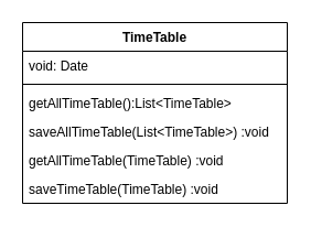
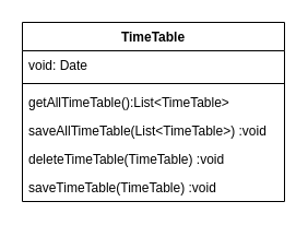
  <mxCell id="0" />
  <mxCell id="1" parent="0" />
  <mxCell id="2" value="TimeTable" style="swimlane;fontStyle=1;align=center;verticalAlign=top;childLayout=stackLayout;horizontal=1;startSize=26;horizontalStack=0;resizeParent=1;resizeParentMax=0;resizeLast=0;collapsible=1;marginBottom=0;" vertex="1" parent="1"><mxGeometry x="20" y="20" width="240" height="164" as="geometry" /></mxCell>
  <mxCell id="3" value="void: Date" style="text;strokeColor=none;fillColor=none;align=left;verticalAlign=top;spacingLeft=4;spacingRight=4;overflow=hidden;rotatable=0;points=[[0,0.5],[1,0.5]];portConstraint=eastwest;" vertex="1" parent="2"><mxGeometry y="26" width="240" height="26" as="geometry" /></mxCell>
  <mxCell id="4" value="" style="line;strokeWidth=1;fillColor=none;align=left;verticalAlign=middle;spacingTop=-1;spacingLeft=3;spacingRight=3;rotatable=0;labelPosition=right;points=[];portConstraint=eastwest;" vertex="1" parent="2"><mxGeometry y="52" width="240" height="8" as="geometry" /></mxCell>
  <mxCell id="5" value="getAllTimeTable():List&lt;TimeTable&gt; " style="text;strokeColor=none;fillColor=none;align=left;verticalAlign=top;spacingLeft=4;spacingRight=4;overflow=hidden;rotatable=0;points=[[0,0.5],[1,0.5]];portConstraint=eastwest;" vertex="1" parent="2"><mxGeometry y="60" width="240" height="26" as="geometry" /></mxCell>
  <mxCell id="6" value="saveAllTimeTable(List&lt;TimeTable&gt;) :void" style="text;strokeColor=none;fillColor=none;align=left;verticalAlign=top;spacingLeft=4;spacingRight=4;overflow=hidden;rotatable=0;points=[[0,0.5],[1,0.5]];portConstraint=eastwest;" vertex="1" parent="2"><mxGeometry y="86" width="240" height="26" as="geometry" /></mxCell>
- <mxCell id="7" value="getAllTimeTable(TimeTable) :void" style="text;strokeColor=none;fillColor=none;align=left;verticalAlign=top;spacingLeft=4;spacingRight=4;overflow=hidden;rotatable=0;points=[[0,0.5],[1,0.5]];portConstraint=eastwest;" vertex="1" parent="2"><mxGeometry y="112" width="240" height="26" as="geometry" /></mxCell>
+ <mxCell id="7" value="deleteTimeTable(TimeTable) :void" style="text;strokeColor=none;fillColor=none;align=left;verticalAlign=top;spacingLeft=4;spacingRight=4;overflow=hidden;rotatable=0;points=[[0,0.5],[1,0.5]];portConstraint=eastwest;" vertex="1" parent="2"><mxGeometry y="112" width="240" height="26" as="geometry" /></mxCell>
  <mxCell id="8" value="saveTimeTable(TimeTable) :void" style="text;strokeColor=none;fillColor=none;align=left;verticalAlign=top;spacingLeft=4;spacingRight=4;overflow=hidden;rotatable=0;points=[[0,0.5],[1,0.5]];portConstraint=eastwest;" vertex="1" parent="2"><mxGeometry y="138" width="240" height="26" as="geometry" /></mxCell>
